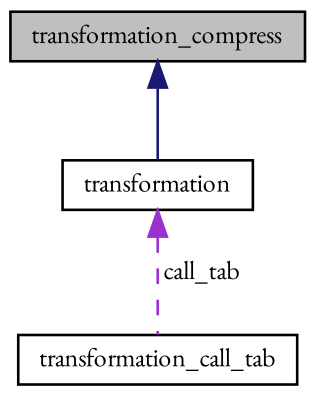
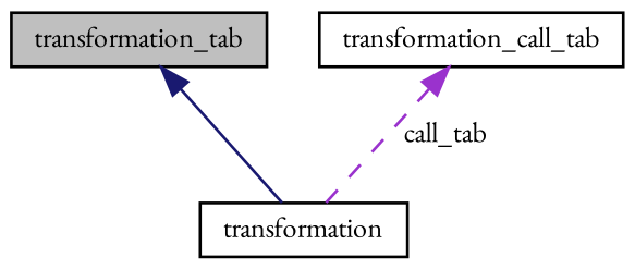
  digraph {
    fontname="EB Garamond"
    node [color=black fillcolor=white fontname="EB Garamond" fontsize=10 shape=record style=filled]
    edge [dir=back fontname="EB Garamond" fontsize=10 labelfontname=Helvetica labelfontsize=10]
-   n1 [fillcolor=grey75 fontcolor=black height=0.2 label=transformation_compress width=0.4]
+   n1 [fillcolor=grey75 fontcolor=black height=0.2 label=transformation_tab width=0.4]
    n2 [height=0.2 label=transformation width=0.4]
    n3 [height=0.2 label=transformation_call_tab width=0.4]
    n1 -> n2 [color=midnightblue style=solid]
-   n2 -> n3 [color=darkorchid3 label=" call_tab" style=dashed]
+   n3 -> n2 [color=darkorchid3 label=" call_tab" style=dashed]
  }
